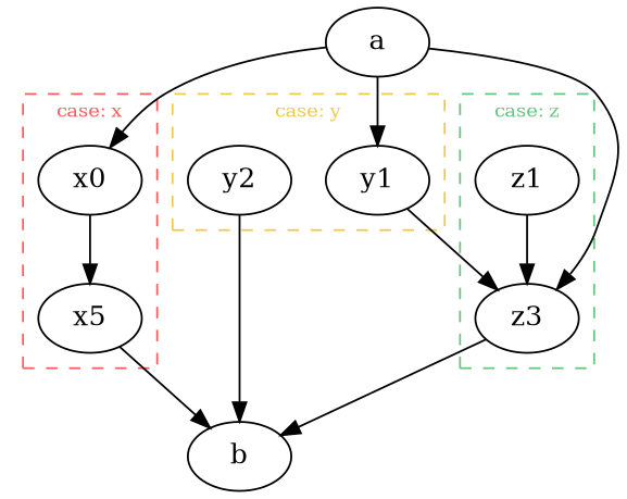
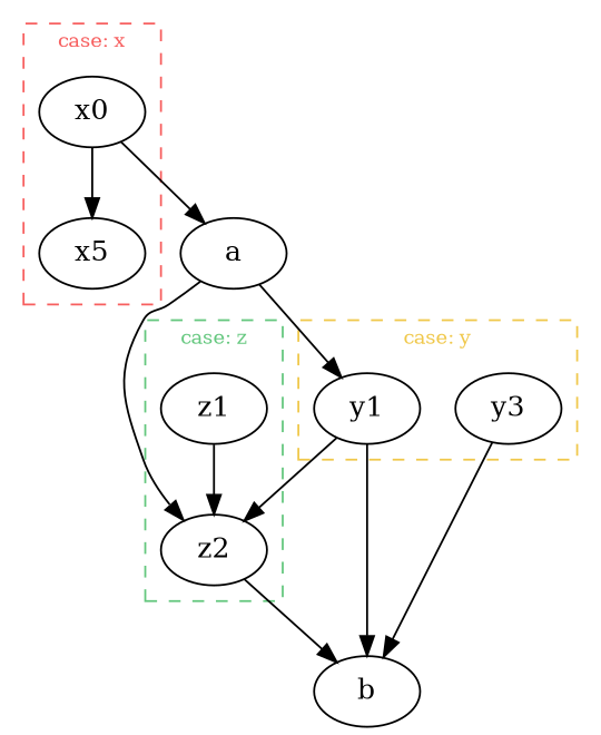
  digraph {
    n1 [label=x0]
    n2 [label=x5]
    y1
-   y2
+   y2 [label=y3]
    z1
-   z2 [label=z3]
+   z2
    b
    a
    subgraph cluster_1 {
      color="#f75f5fff"
      fontcolor="#f75f5fff"
      fontsize=10
      label="case: x"
      style=dashed
      n1
      n2
    }
    subgraph cluster_2 {
      color="#f0c84bff"
      fontcolor="#f0c84bff"
      fontsize=10
      label="case: y"
      style=dashed
      y1
      y2
    }
    subgraph cluster_3 {
      color="#64c77eff"
      fontcolor="#64c77eff"
      fontsize=10
      label="case: z"
      style=dashed
      z1
      z2
    }
    n1 -> n2
-   n2 -> b
+   y1 -> b
    y1 -> z2
    y2 -> b
    z1 -> z2
    z2 -> b
-   a -> n1
+   n1 -> a
    a -> y1
    a -> z2
  }
